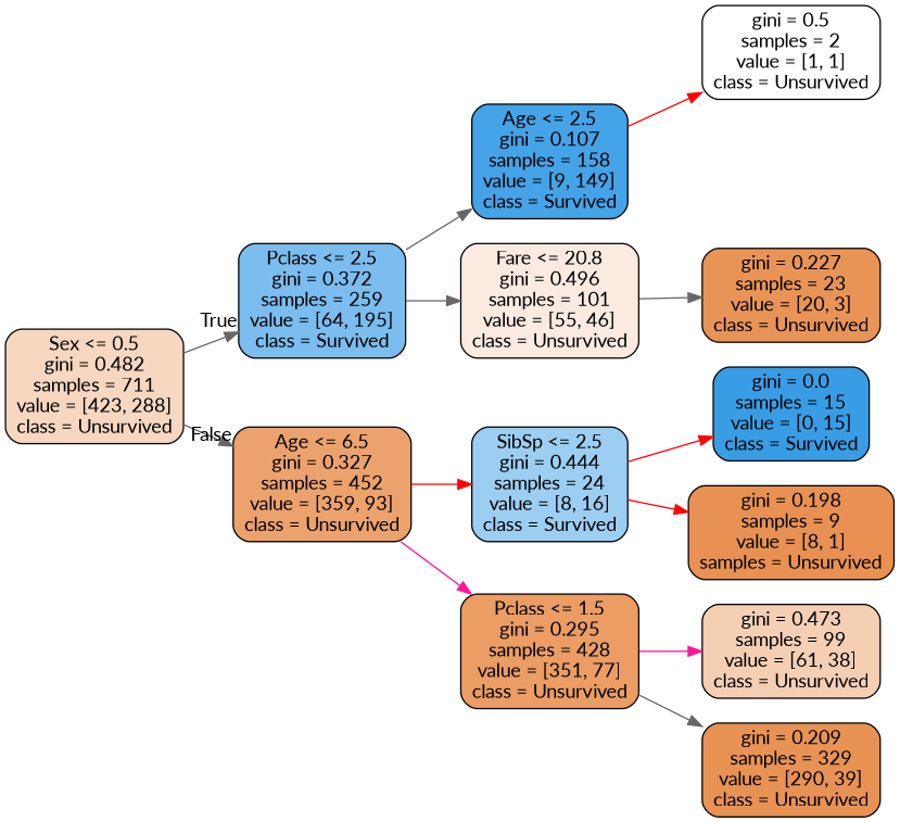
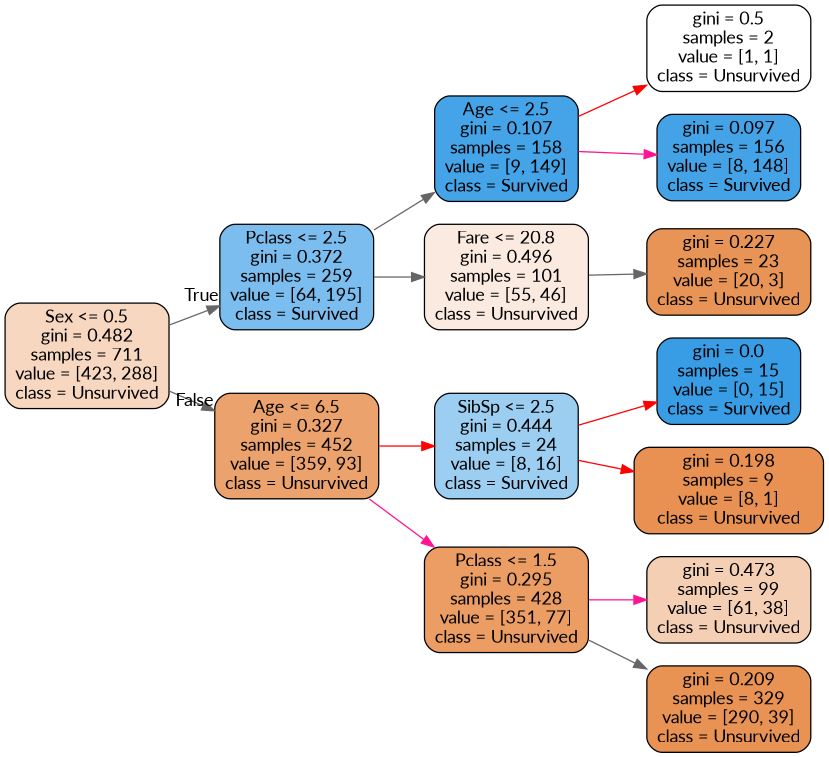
  digraph {
    fontname=Lato
    rankdir=LR
    node [color=black fontname=Lato shape=box style="filled, rounded"]
    edge [color=gray40 fontname=Lato]
    n1 [fillcolor="#f7d7c0" label="Sex <= 0.5\ngini = 0.482\nsamples = 711\nvalue = [423, 288]\nclass = Unsurvived"]
    n2 [fillcolor="#7abdee" label="Pclass <= 2.5\ngini = 0.372\nsamples = 259\nvalue = [64, 195]\nclass = Survived"]
    n3 [fillcolor="#eca26c" label="Age <= 6.5\ngini = 0.327\nsamples = 452\nvalue = [359, 93]\nclass = Unsurvived"]
    n4 [fillcolor="#45a3e7" label="Age <= 2.5\ngini = 0.107\nsamples = 158\nvalue = [9, 149]\nclass = Survived"]
    n5 [fillcolor="#fbeadf" label="Fare <= 20.8\ngini = 0.496\nsamples = 101\nvalue = [55, 46]\nclass = Unsurvived"]
    n6 [fillcolor="#9ccef2" label="SibSp <= 2.5\ngini = 0.444\nsamples = 24\nvalue = [8, 16]\nclass = Survived"]
    n7 [fillcolor="#eb9d64" label="Pclass <= 1.5\ngini = 0.295\nsamples = 428\nvalue = [351, 77]\nclass = Unsurvived"]
    n8 [fillcolor="#ffffff" label="gini = 0.5\nsamples = 2\nvalue = [1, 1]\nclass = Unsurvived"]
+   n9 [fillcolor="#44a2e6" label="gini = 0.097\nsamples = 156\nvalue = [8, 148]\nclass = Survived"]
    n10 [fillcolor="#e99457" label="gini = 0.227\nsamples = 23\nvalue = [20, 3]\nclass = Unsurvived"]
    n11 [fillcolor="#399de5" label="gini = 0.0\nsamples = 15\nvalue = [0, 15]\nclass = Survived"]
-   n12 [fillcolor="#e89152" label="gini = 0.198\nsamples = 9\nvalue = [8, 1]\nsamples = Unsurvived"]
+   n12 [fillcolor="#e89152" label="gini = 0.198\nsamples = 9\nvalue = [8, 1]\nclass = Unsurvived"]
    n13 [fillcolor="#f5cfb4" label="gini = 0.473\nsamples = 99\nvalue = [61, 38]\nclass = Unsurvived"]
    n14 [fillcolor="#e89254" label="gini = 0.209\nsamples = 329\nvalue = [290, 39]\nclass = Unsurvived"]
    n1 -> n2 [headlabel=True labelangle=45 labeldistance=2.5]
    n1 -> n3 [headlabel=False labelangle=-45 labeldistance=2.5]
    n2 -> n4
    n2 -> n5
    n3 -> n6 [color=red]
    n3 -> n7 [color=deeppink]
    n4 -> n8 [color=red]
+   n4 -> n9 [color=deeppink]
    n5 -> n10
    n6 -> n11 [color=red]
    n6 -> n12 [color=red]
    n7 -> n13 [color=deeppink]
    n7 -> n14
  }
